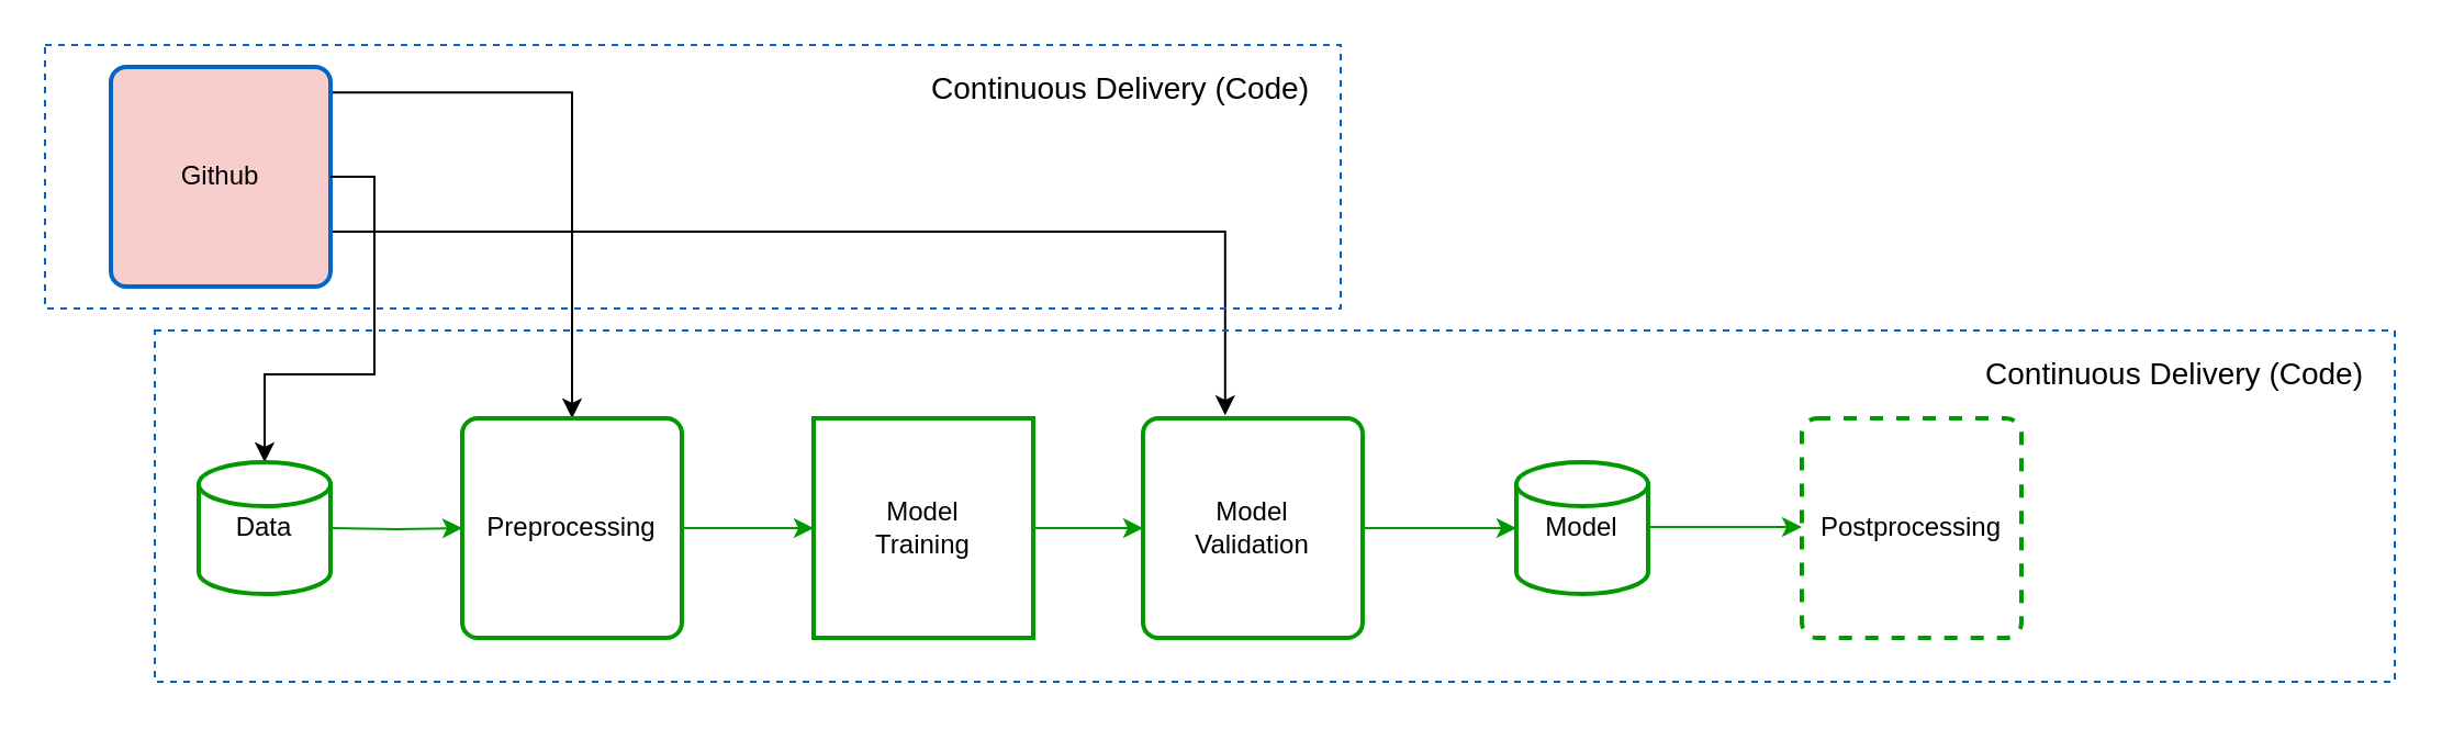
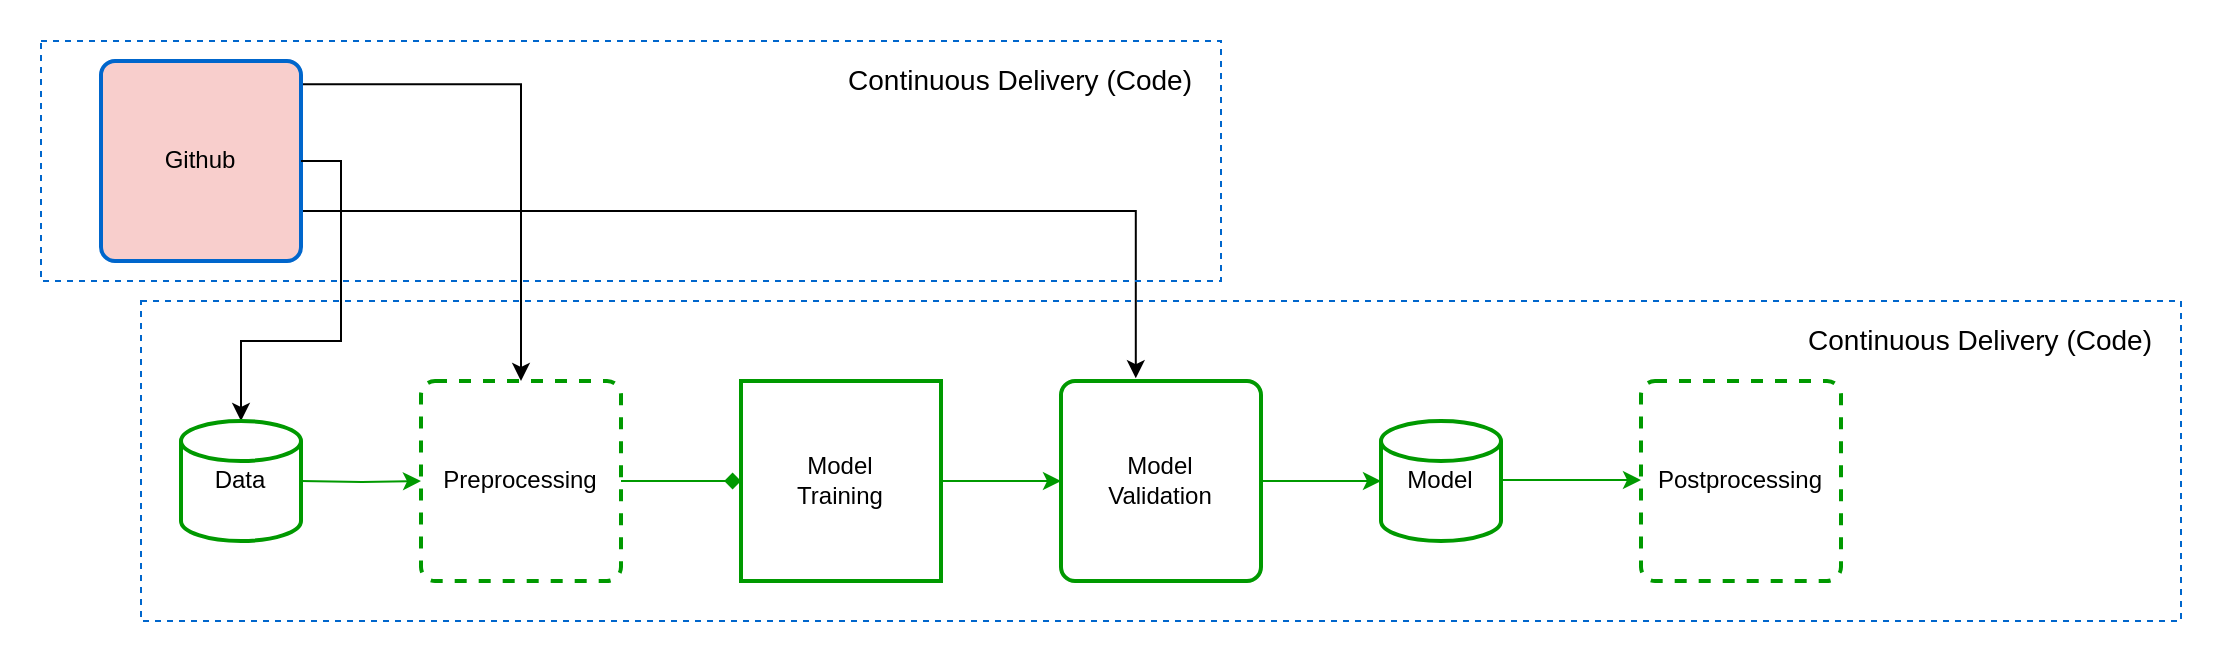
  <mxCell id="0" />
  <mxCell id="1" parent="0" />
  <mxCell id="2" style="edgeStyle=orthogonalEdgeStyle;rounded=0;orthogonalLoop=1;jettySize=auto;html=1;exitX=0.994;exitY=0.116;exitDx=0;exitDy=0;exitPerimeter=0;" edge="1" parent="1" source="4" target="7"><mxGeometry relative="1" as="geometry"><mxPoint x="430" y="80" as="sourcePoint" /></mxGeometry></mxCell>
  <mxCell id="3" style="edgeStyle=orthogonalEdgeStyle;rounded=0;orthogonalLoop=1;jettySize=auto;html=1;exitX=1;exitY=0.75;exitDx=0;exitDy=0;entryX=0.374;entryY=-0.014;entryDx=0;entryDy=0;entryPerimeter=0;" edge="1" parent="1" source="4" target="12"><mxGeometry relative="1" as="geometry" /></mxCell>
  <mxCell id="4" value="Github" style="rounded=1;whiteSpace=wrap;html=1;absoluteArcSize=1;arcSize=14;strokeWidth=2;strokeColor=#0066CC;fillColor=#f8cecc;" vertex="1" parent="1"><mxGeometry x="50" y="30" width="100" height="100" as="geometry" /></mxCell>
  <mxCell id="5" style="edgeStyle=orthogonalEdgeStyle;rounded=0;orthogonalLoop=1;jettySize=auto;html=1;exitX=1;exitY=0.5;exitDx=0;exitDy=0;strokeColor=#009900;" edge="1" parent="1" target="7"><mxGeometry relative="1" as="geometry"><mxPoint x="150" y="240" as="sourcePoint" /></mxGeometry></mxCell>
- <mxCell id="6" style="edgeStyle=orthogonalEdgeStyle;rounded=0;orthogonalLoop=1;jettySize=auto;html=1;exitX=1;exitY=0.5;exitDx=0;exitDy=0;entryX=0;entryY=0.5;entryDx=0;entryDy=0;strokeColor=#009900;" edge="1" parent="1" source="7" target="10"><mxGeometry relative="1" as="geometry" /></mxCell>
- <mxCell id="7" value="Preprocessing" style="rounded=1;whiteSpace=wrap;html=1;absoluteArcSize=1;arcSize=14;strokeWidth=2;strokeColor=#009900;" vertex="1" parent="1"><mxGeometry x="210" y="190" width="100" height="100" as="geometry" /></mxCell>
+ <mxCell id="6" style="edgeStyle=orthogonalEdgeStyle;rounded=0;orthogonalLoop=1;jettySize=auto;html=1;exitX=1;exitY=0.5;exitDx=0;exitDy=0;entryX=0;entryY=0.5;entryDx=0;entryDy=0;strokeColor=#009900;endArrow=diamond;" edge="1" parent="1" source="7" target="10"><mxGeometry relative="1" as="geometry" /></mxCell>
+ <mxCell id="7" value="Preprocessing" style="rounded=1;whiteSpace=wrap;html=1;absoluteArcSize=1;arcSize=14;strokeWidth=2;strokeColor=#009900;dashed=1;" vertex="1" parent="1"><mxGeometry x="210" y="190" width="100" height="100" as="geometry" /></mxCell>
  <mxCell id="8" style="edgeStyle=orthogonalEdgeStyle;rounded=0;orthogonalLoop=1;jettySize=auto;html=1;exitX=1;exitY=0.5;exitDx=0;exitDy=0;entryX=0;entryY=0.5;entryDx=0;entryDy=0;strokeColor=#009900;" edge="1" parent="1" source="10" target="12"><mxGeometry relative="1" as="geometry" /></mxCell>
  <mxCell id="9" style="edgeStyle=orthogonalEdgeStyle;rounded=0;orthogonalLoop=1;jettySize=auto;html=1;exitX=1;exitY=0.5;exitDx=0;exitDy=0;" edge="1" parent="1" source="4" target="16"><mxGeometry relative="1" as="geometry"><mxPoint x="260" y="70" as="sourcePoint" /></mxGeometry></mxCell>
  <mxCell id="10" value="Model&lt;br&gt;Training" style="whiteSpace=wrap;html=1;absoluteArcSize=1;arcSize=14;strokeWidth=2;strokeColor=#009900;rounded=0;" vertex="1" parent="1"><mxGeometry x="370" y="190" width="100" height="100" as="geometry" /></mxCell>
  <mxCell id="11" style="edgeStyle=orthogonalEdgeStyle;rounded=0;orthogonalLoop=1;jettySize=auto;html=1;exitX=1;exitY=0.5;exitDx=0;exitDy=0;strokeColor=#009900;" edge="1" parent="1" source="12"><mxGeometry relative="1" as="geometry"><mxPoint x="690" y="240" as="targetPoint" /></mxGeometry></mxCell>
- <mxCell id="12" value="Model&lt;br&gt;Validation" style="rounded=1;whiteSpace=wrap;html=1;absoluteArcSize=1;arcSize=14;strokeWidth=2;strokeColor=#009900;" vertex="1" parent="1"><mxGeometry x="520" y="190" width="100" height="100" as="geometry" /></mxCell>
+ <mxCell id="12" value="Model&lt;br&gt;Validation" style="rounded=1;whiteSpace=wrap;html=1;absoluteArcSize=1;arcSize=14;strokeWidth=2;strokeColor=#009900;" vertex="1" parent="1"><mxGeometry x="530" y="190" width="100" height="100" as="geometry" /></mxCell>
  <mxCell id="13" style="edgeStyle=orthogonalEdgeStyle;rounded=0;orthogonalLoop=1;jettySize=auto;html=1;exitX=1;exitY=0.5;exitDx=0;exitDy=0;entryX=0;entryY=0.5;entryDx=0;entryDy=0;strokeColor=#009900;" edge="1" parent="1"><mxGeometry relative="1" as="geometry"><mxPoint x="750" y="239.5" as="sourcePoint" /><mxPoint x="820" y="239.5" as="targetPoint" /></mxGeometry></mxCell>
  <mxCell id="14" value="Model" style="strokeWidth=2;html=1;shape=mxgraph.flowchart.database;whiteSpace=wrap;strokeColor=#009900;" vertex="1" parent="1"><mxGeometry x="690" y="210" width="60" height="60" as="geometry" /></mxCell>
  <mxCell id="15" value="Postprocessing" style="rounded=1;whiteSpace=wrap;html=1;absoluteArcSize=1;arcSize=14;strokeWidth=2;dashed=1;strokeColor=#009900;" vertex="1" parent="1"><mxGeometry x="820" y="190" width="100" height="100" as="geometry" /></mxCell>
  <mxCell id="16" value="Data" style="strokeWidth=2;html=1;shape=mxgraph.flowchart.database;whiteSpace=wrap;strokeColor=#009900;" vertex="1" parent="1"><mxGeometry x="90" y="210" width="60" height="60" as="geometry" /></mxCell>
  <mxCell id="17" value="" style="rounded=0;whiteSpace=wrap;html=1;strokeColor=#0066CC;fillColor=none;dashed=1;" vertex="1" parent="1"><mxGeometry x="20" y="20" width="590" height="120" as="geometry" /></mxCell>
  <mxCell id="18" value="&lt;font style=&quot;font-size: 14px&quot;&gt;Continuous Delivery (Code)&lt;/font&gt;" style="text;html=1;strokeColor=none;fillColor=none;align=center;verticalAlign=middle;whiteSpace=wrap;rounded=0;" vertex="1" parent="1"><mxGeometry x="410" y="30" width="200" height="20" as="geometry" /></mxCell>
  <mxCell id="19" value="" style="rounded=0;whiteSpace=wrap;html=1;strokeColor=#0066CC;fillColor=none;dashed=1;" vertex="1" parent="1"><mxGeometry x="70" y="150" width="1020" height="160" as="geometry" /></mxCell>
  <mxCell id="20" value="&lt;font style=&quot;font-size: 14px&quot;&gt;Continuous Delivery (Code)&lt;/font&gt;" style="text;html=1;strokeColor=none;fillColor=none;align=center;verticalAlign=middle;whiteSpace=wrap;rounded=0;" vertex="1" parent="1"><mxGeometry x="890" y="160" width="200" height="20" as="geometry" /></mxCell>
